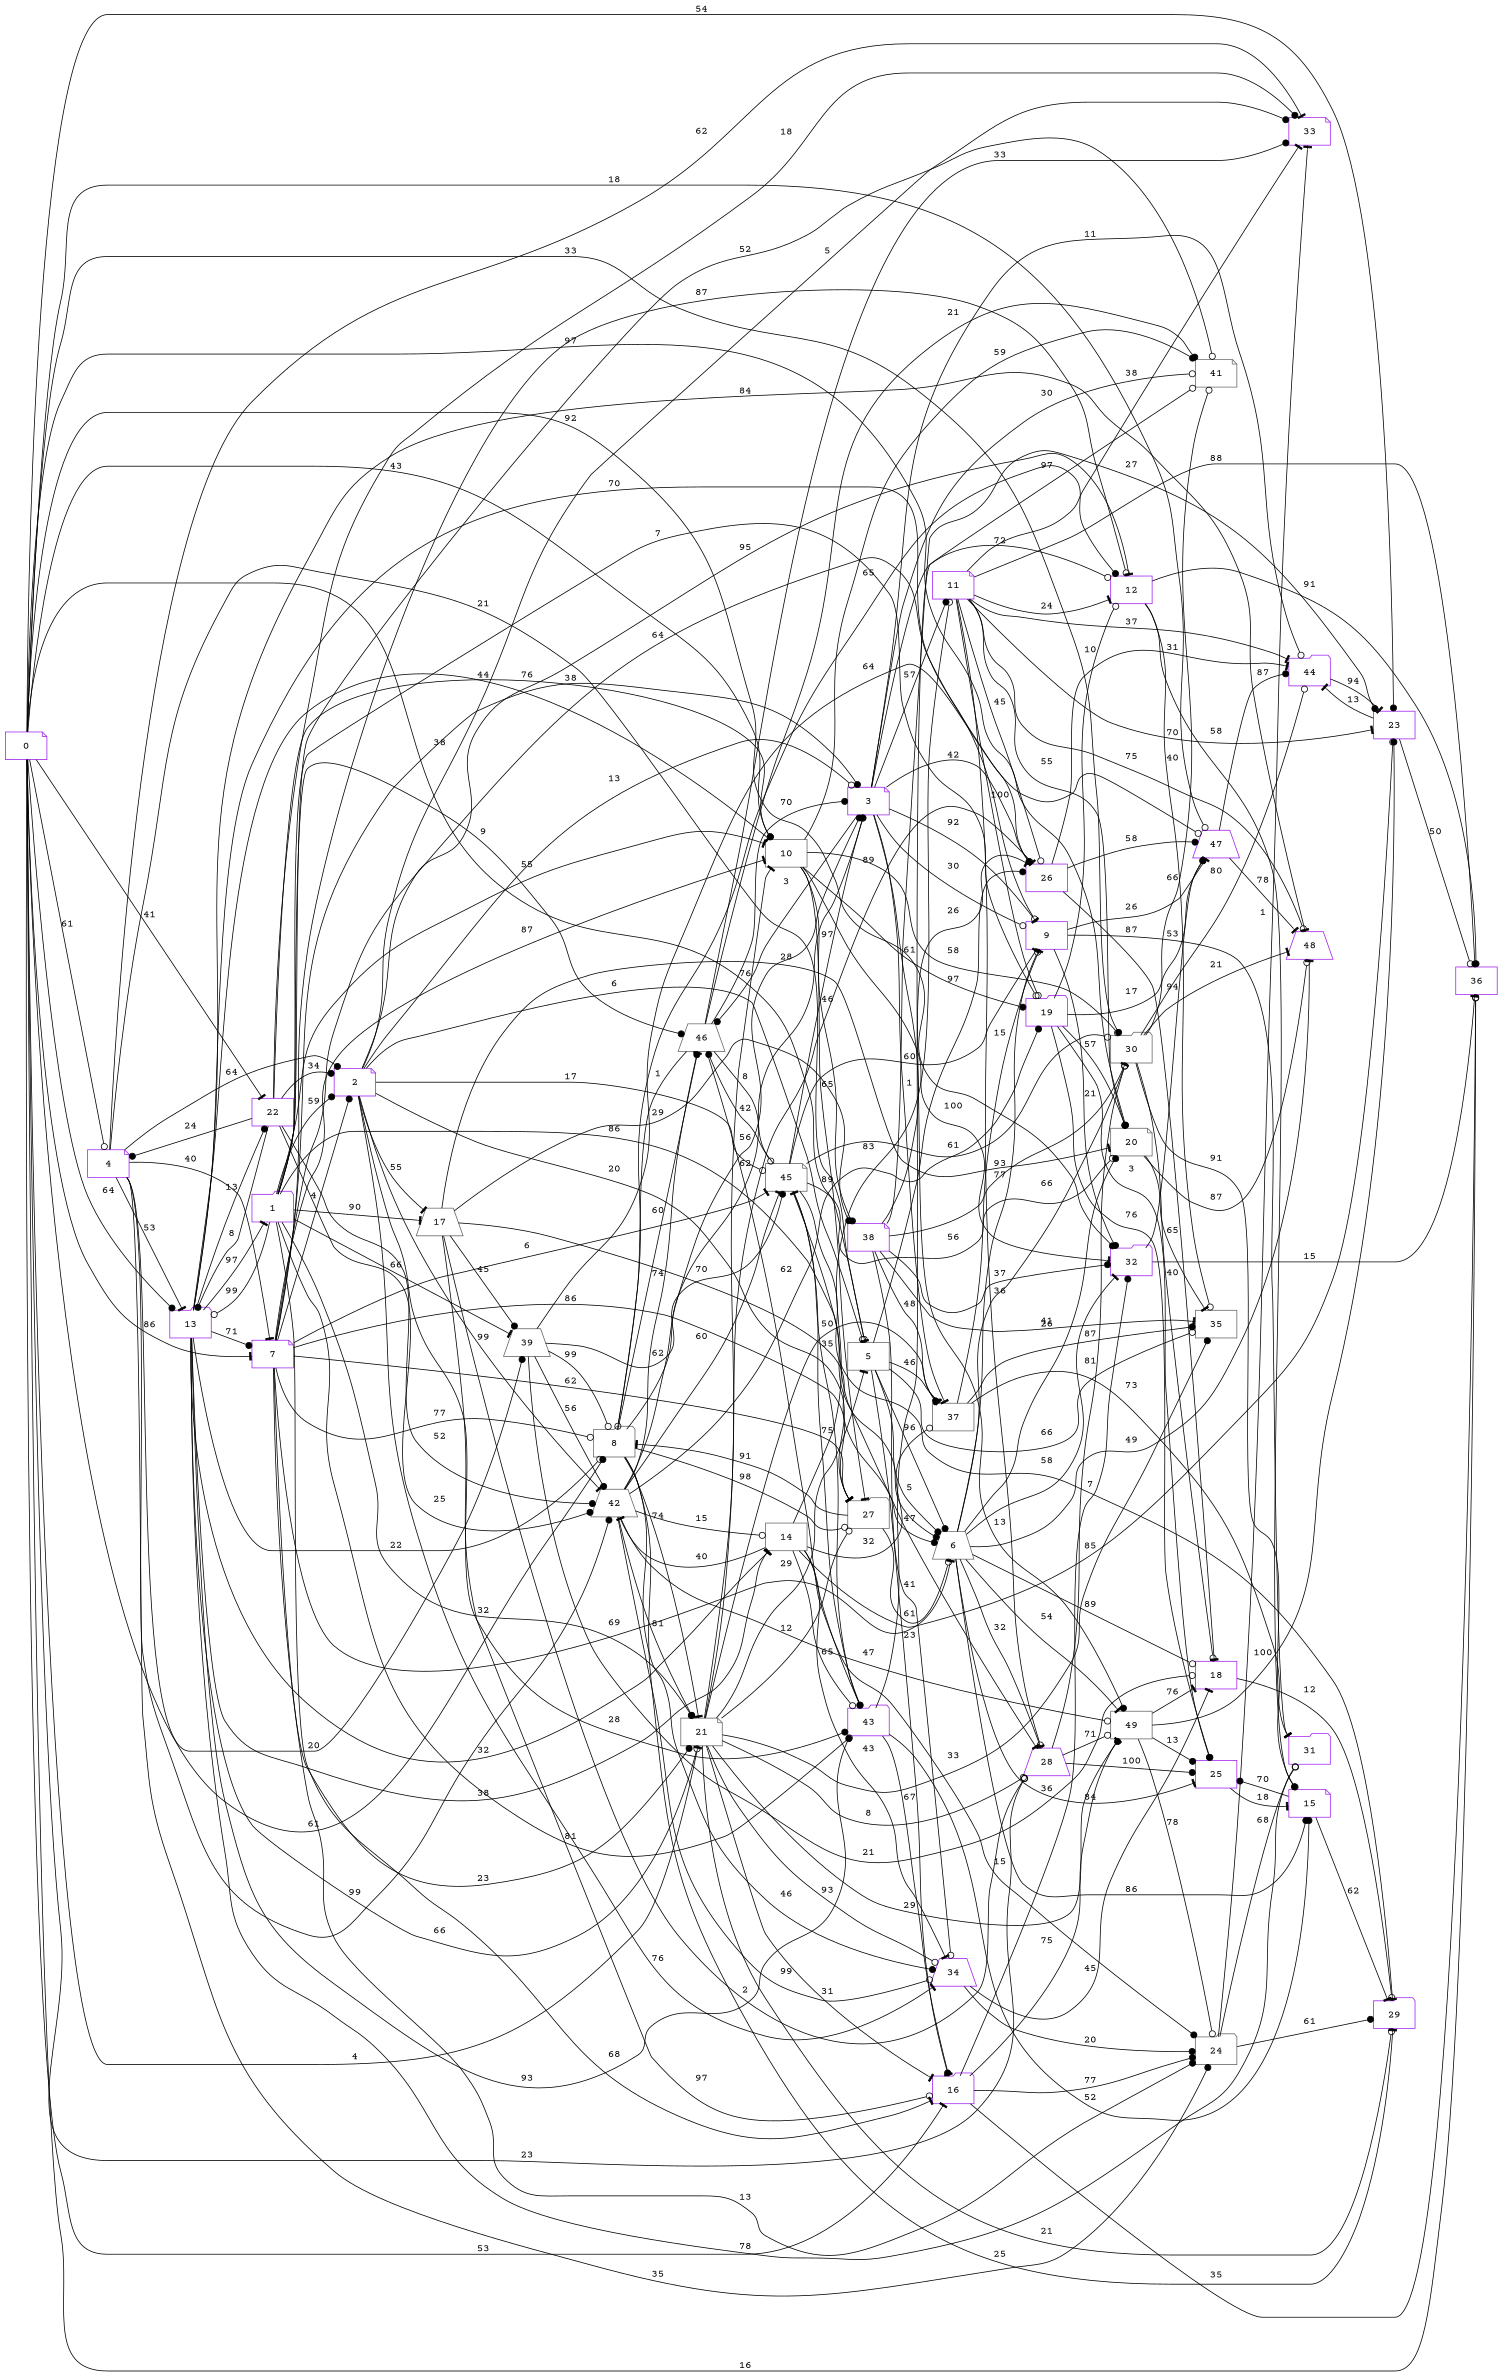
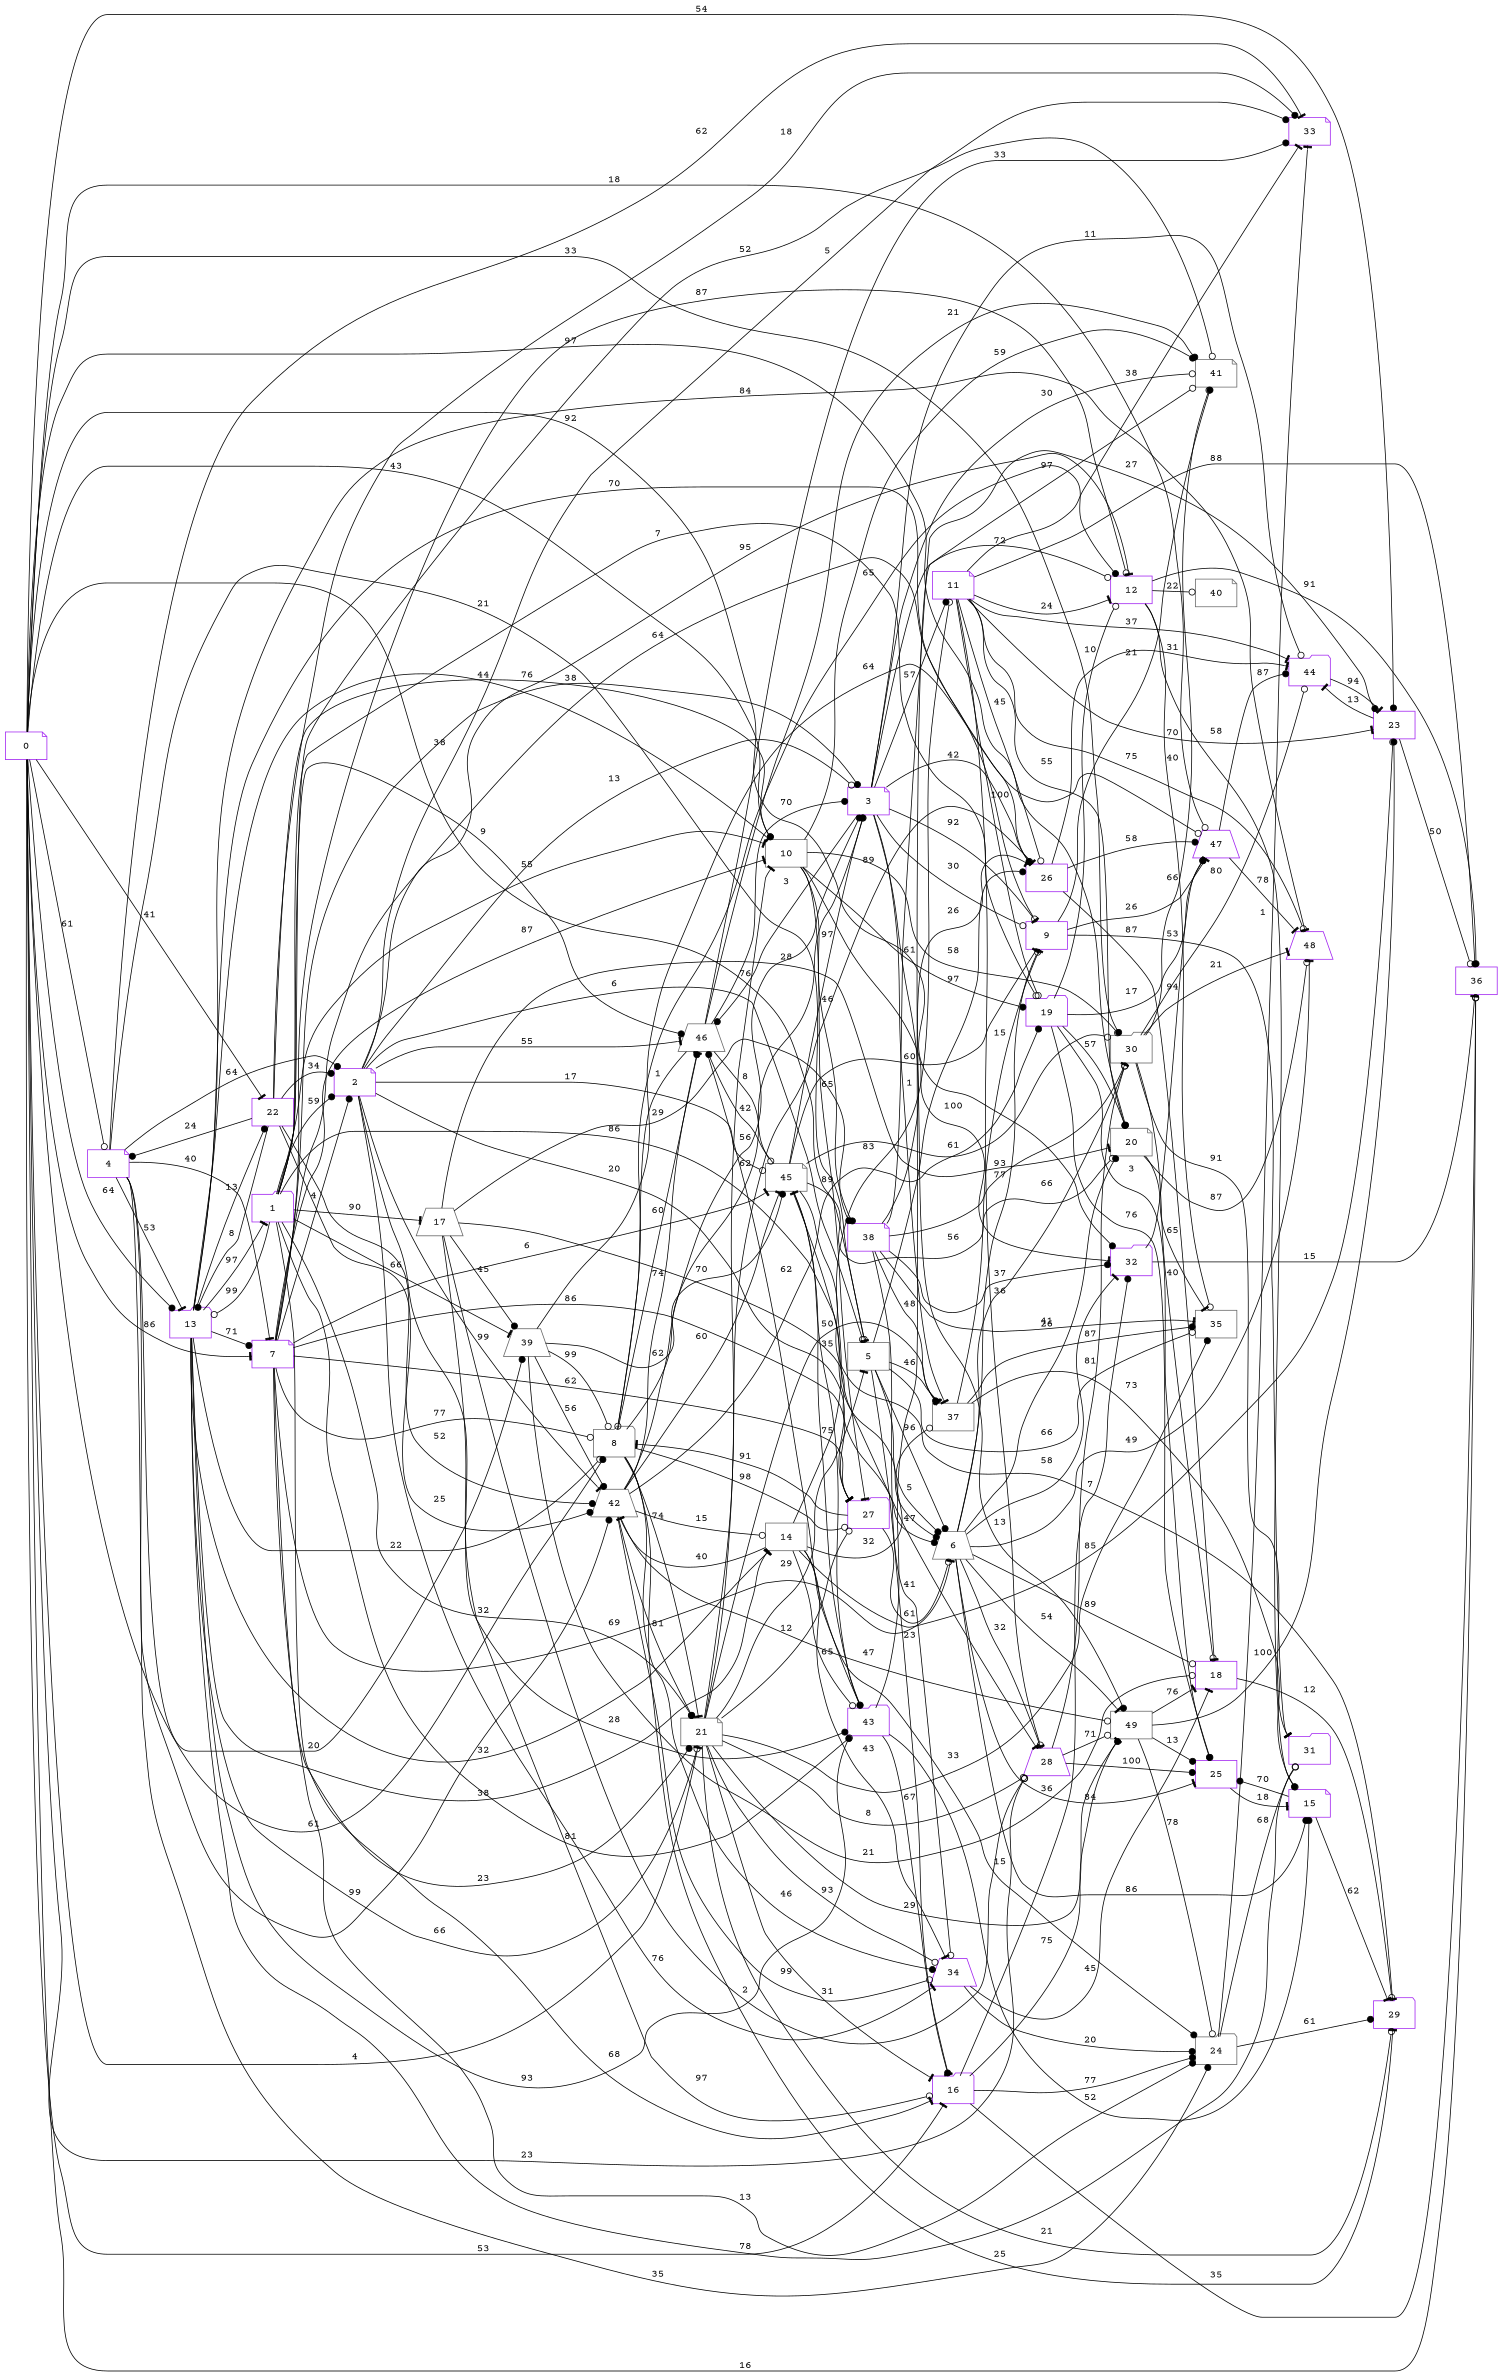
  digraph {
    fontname="Courier Prime"
    rankdir=LR
    node [color=purple fontname="Courier Prime" shape=note]
    edge [arrowhead=dot fontname="Courier Prime"]
    0
    4
    5 [color=gray40 shape=box]
    8 [color=gray40 shape=folder]
    10 [color=gray40 shape=box]
    13 [shape=folder]
    16 [shape=folder]
    20 [color=gray40]
    21 [color=gray40]
    22 [shape=box]
    23 [shape=box]
    28 [shape=trapezium]
    30 [color=gray40 shape=folder]
    32 [shape=folder]
    36 [shape=box]
    47 [shape=trapezium]
    7
    1 [shape=folder]
    2
    6 [color=gray40 shape=trapezium]
    17 [color=gray40 shape=trapezium]
    19 [shape=folder]
    39 [color=gray40 shape=trapezium]
    41 [color=gray40]
    43 [shape=folder]
    46 [color=gray40 shape=trapezium]
    33
    42 [color=gray40 shape=trapezium]
    24 [color=gray40 shape=folder]
    26 [shape=box]
    37 [color=gray40 shape=box]
    35 [color=gray40 shape=box]
    3
    12 [shape=box]
-   27 [color=gray40 shape=folder]
+   27 [shape=folder]
    34 [shape=trapezium]
    29 [shape=folder]
    38
    9 [shape=box]
    48 [shape=trapezium]
    31 [shape=folder]
    14 [color=gray40 shape=box]
    49 [color=gray40 shape=box]
    44 [shape=folder]
    25 [shape=box]
    18 [shape=box]
    45 [color=gray40]
    15
    11
+   40 [color=gray40]
    0 -> 4 [arrowhead=odot label=61]
    0 -> 5 [arrowhead=tee label=38]
    0 -> 8 [label=61]
    0 -> 10 [label=43]
    0 -> 13 [label=64]
    0 -> 16 [arrowhead=tee label=53]
    0 -> 20 [label=97]
    0 -> 21 [arrowhead=tee label=4]
    0 -> 22 [arrowhead=tee label=41]
    0 -> 23 [label=54]
    0 -> 28 [arrowhead=odot label=23]
    0 -> 30 [label=33]
    0 -> 32 [label=92]
    0 -> 36 [arrowhead=odot label=16]
    0 -> 47 [arrowhead=odot label=18]
    0 -> 7 [arrowhead=tee label=86]
    4 -> 5 [arrowhead=odot label=21]
    4 -> 13 [arrowhead=tee label=53]
    4 -> 7 [arrowhead=tee label=40]
    4 -> 2 [label=64]
    4 -> 39 [label=20]
    4 -> 33 [arrowhead=tee label=62]
    4 -> 42 [label=99]
    4 -> 24 [label=35]
    5 -> 16 [label=23]
    5 -> 6 [label=5]
    5 -> 6 [label=96]
    5 -> 26 [label=97]
    5 -> 37 [arrowhead=tee label=46]
    5 -> 35 [arrowhead=odot label=66]
    8 -> 21 [arrowhead=tee label=74]
    8 -> 46 [arrowhead=tee label=60]
    8 -> 3 [arrowhead=odot label=62]
    8 -> 12 [label=65]
    8 -> 27 [arrowhead=odot label=98]
    8 -> 34 [label=46]
    8 -> 29 [arrowhead=tee label=25]
    10 -> 30 [arrowhead=odot label=58]
    10 -> 32 [arrowhead=tee label=100]
    10 -> 19 [label=61]
    10 -> 41 [label=59]
    10 -> 27 [arrowhead=tee label=65]
    10 -> 38 [label=46]
    13 -> 8 [arrowhead=odot label=22]
    13 -> 10 [arrowhead=tee label=44]
    13 -> 21 [arrowhead=odot label=66]
    13 -> 22 [label=13]
    13 -> 7 [label=71]
    13 -> 1 [arrowhead=tee label=97]
    13 -> 43 [label=93]
    13 -> 9 [arrowhead=odot label=70]
    13 -> 48 [arrowhead=tee label=84]
    13 -> 31 [arrowhead=odot label=78]
    13 -> 14 [arrowhead=tee label=38]
    13 -> 14 [arrowhead=tee label=32]
    16 -> 32 [label=36]
    16 -> 36 [arrowhead=odot label=35]
    16 -> 24 [label=77]
    16 -> 49 [arrowhead=tee label=75]
    20 -> 35 [arrowhead=tee label=65]
    20 -> 48 [arrowhead=odot label=87]
    21 -> 5 [arrowhead=tee label=29]
    21 -> 10 [arrowhead=tee label=76]
    21 -> 16 [arrowhead=tee label=31]
    21 -> 28 [arrowhead=odot label=8]
    21 -> 26 [arrowhead=tee label=89]
    21 -> 37 [arrowhead=tee label=50]
    21 -> 35 [label=33]
    21 -> 27 [arrowhead=odot label=12]
    21 -> 34 [arrowhead=odot label=93]
    21 -> 29 [arrowhead=odot label=21]
    21 -> 49 [label=29]
    22 -> 4 [label=24]
    22 -> 10 [arrowhead=odot label=76]
    22 -> 13 [label=8]
    22 -> 2 [label=34]
    22 -> 33 [label=18]
    22 -> 42 [label=25]
    22 -> 42 [label=52]
    23 -> 36 [arrowhead=odot label=50]
    23 -> 44 [arrowhead=tee label=13]
    28 -> 30 [arrowhead=odot label=81]
    28 -> 49 [arrowhead=odot label=71]
    28 -> 25 [label=100]
    30 -> 41 [arrowhead=odot label=66]
    30 -> 48 [arrowhead=tee label=21]
    30 -> 31 [arrowhead=tee label=91]
    30 -> 44 [arrowhead=odot label=80]
    30 -> 18 [arrowhead=odot label=40]
    32 -> 36 [arrowhead=tee label=15]
    32 -> 47 [arrowhead=odot label=94]
    47 -> 48 [arrowhead=tee label=78]
    47 -> 44 [label=87]
    7 -> 8 [arrowhead=odot label=77]
    7 -> 10 [arrowhead=tee label=87]
    7 -> 21 [label=23]
    7 -> 2 [label=4]
    7 -> 6 [arrowhead=tee label=69]
    7 -> 24 [label=13]
    7 -> 26 [label=64]
    7 -> 3 [label=38]
    7 -> 12 [arrowhead=odot label=87]
    7 -> 27 [arrowhead=tee label=86]
    7 -> 27 [arrowhead=tee label=62]
    7 -> 45 [arrowhead=tee label=6]
    1 -> 10 [arrowhead=tee label=55]
    1 -> 13 [arrowhead=odot label=99]
    1 -> 16 [arrowhead=tee label=68]
    1 -> 21 [label=32]
    1 -> 2 [label=59]
    1 -> 6 [label=86]
    1 -> 17 [arrowhead=tee label=90]
    1 -> 19 [arrowhead=odot label=7]
    1 -> 39 [arrowhead=tee label=66]
    1 -> 41 [arrowhead=odot label=52]
    1 -> 43 [arrowhead=odot label=81]
    1 -> 46 [label=9]
    2 -> 5 [arrowhead=odot label=6]
    2 -> 43 [label=28]
-   2 -> 17 [arrowhead=tee label=55]
+   2 -> 46 [arrowhead=tee label=55]
    2 -> 33 [label=5]
    2 -> 42 [arrowhead=tee label=99]
    2 -> 3 [arrowhead=odot label=13]
    2 -> 12 [arrowhead=tee label=95]
    2 -> 27 [arrowhead=tee label=20]
    2 -> 34 [arrowhead=tee label=76]
    2 -> 45 [arrowhead=odot label=17]
    6 -> 20 [label=26]
    6 -> 28 [arrowhead=tee label=32]
    6 -> 30 [arrowhead=odot label=66]
    6 -> 32 [arrowhead=tee label=58]
    6 -> 9 [arrowhead=odot label=77]
    6 -> 48 [arrowhead=tee label=49]
    6 -> 49 [arrowhead=tee label=54]
    6 -> 25 [arrowhead=tee label=84]
    6 -> 18 [arrowhead=odot label=89]
    6 -> 15 [label=86]
    17 -> 16 [arrowhead=odot label=97]
    17 -> 20 [arrowhead=tee label=28]
    17 -> 28 [arrowhead=odot label=2]
    17 -> 6 [label=70]
    17 -> 39 [label=45]
    17 -> 38 [label=29]
    19 -> 20 [label=57]
    19 -> 47 [label=17]
    19 -> 12 [arrowhead=odot label=10]
    19 -> 25 [label=3]
    19 -> 25 [arrowhead=odot label=76]
    39 -> 8 [arrowhead=odot label=99]
    39 -> 47 [arrowhead=odot label=64]
    39 -> 42 [label=56]
    39 -> 18 [arrowhead=odot label=21]
    39 -> 45 [label=62]
    43 -> 16 [arrowhead=tee label=67]
    43 -> 41 [arrowhead=odot label=97]
    43 -> 45 [arrowhead=tee label=75]
    43 -> 15 [label=52]
    46 -> 8 [arrowhead=odot label=1]
    46 -> 41 [label=21]
    46 -> 43 [arrowhead=odot label=62]
    46 -> 33 [label=33]
    46 -> 3 [label=70]
    46 -> 45 [arrowhead=odot label=8]
    42 -> 21 [label=81]
    42 -> 19 [label=89]
    42 -> 46 [label=74]
    42 -> 3 [label=56]
    42 -> 34 [arrowhead=odot label=99]
    42 -> 14 [arrowhead=odot label=15]
    42 -> 49 [arrowhead=odot label=47]
    42 -> 45 [arrowhead=tee label=60]
    24 -> 33 [arrowhead=tee label=1]
    24 -> 29 [label=61]
    24 -> 31 [arrowhead=odot label=68]
    26 -> 47 [label=58]
    26 -> 44 [arrowhead=tee label=31]
    26 -> 18 [arrowhead=tee label=87]
    37 -> 35 [label=87]
    37 -> 9 [arrowhead=tee label=15]
    37 -> 15 [arrowhead=odot label=73]
    3 -> 41 [arrowhead=odot label=30]
    3 -> 46 [label=3]
    3 -> 26 [arrowhead=odot label=42]
    3 -> 37 [arrowhead=tee label=1]
    3 -> 12 [arrowhead=odot label=72]
    3 -> 9 [arrowhead=odot label=30]
    3 -> 9 [arrowhead=tee label=92]
    3 -> 49 [label=13]
    3 -> 44 [arrowhead=odot label=11]
    3 -> 11 [label=57]
    12 -> 36 [label=91]
    12 -> 35 [arrowhead=odot label=40]
    12 -> 15 [label=58]
+   12 -> 40 [arrowhead=odot label=22]
    27 -> 8 [arrowhead=tee label=91]
    27 -> 6 [arrowhead=odot label=61]
    34 -> 24 [label=20]
    34 -> 18 [arrowhead=tee label=45]
    38 -> 23 [label=27]
    38 -> 30 [arrowhead=tee label=93]
    38 -> 32 [label=37]
    38 -> 26 [arrowhead=tee label=26]
    38 -> 37 [label=48]
    38 -> 35 [arrowhead=tee label=41]
    38 -> 34 [arrowhead=odot label=41]
-   9 -> 32 [label=21]
+   9 -> 41 [label=21]
    9 -> 47 [arrowhead=tee label=26]
    9 -> 31 [arrowhead=tee label=53]
    14 -> 23 [arrowhead=odot label=85]
    14 -> 43 [arrowhead=odot label=65]
    14 -> 42 [arrowhead=tee label=40]
    14 -> 24 [label=15]
    14 -> 37 [arrowhead=odot label=32]
    14 -> 34 [arrowhead=tee label=43]
    14 -> 11 [arrowhead=odot label=83]
    49 -> 23 [label=100]
    49 -> 24 [arrowhead=odot label=78]
    49 -> 25 [label=13]
    49 -> 18 [arrowhead=tee label=76]
    44 -> 23 [arrowhead=tee label=94]
    25 -> 15 [arrowhead=tee label=18]
    18 -> 29 [arrowhead=odot label=12]
    45 -> 20 [arrowhead=odot label=56]
    45 -> 28 [arrowhead=tee label=47]
    45 -> 30 [arrowhead=odot label=61]
    45 -> 43 [label=35]
    45 -> 46 [label=42]
    45 -> 3 [label=97]
    45 -> 29 [arrowhead=tee label=7]
    45 -> 9 [arrowhead=tee label=60]
    15 -> 29 [arrowhead=tee label=62]
    15 -> 25 [label=70]
    11 -> 20 [label=55]
    11 -> 23 [arrowhead=tee label=70]
    11 -> 28 [arrowhead=odot label=36]
    11 -> 36 [label=88]
    11 -> 19 [arrowhead=odot label=100]
    11 -> 33 [arrowhead=tee label=38]
    11 -> 26 [arrowhead=odot label=45]
    11 -> 12 [arrowhead=tee label=24]
    11 -> 48 [arrowhead=odot label=75]
    11 -> 44 [arrowhead=tee label=37]
  }
